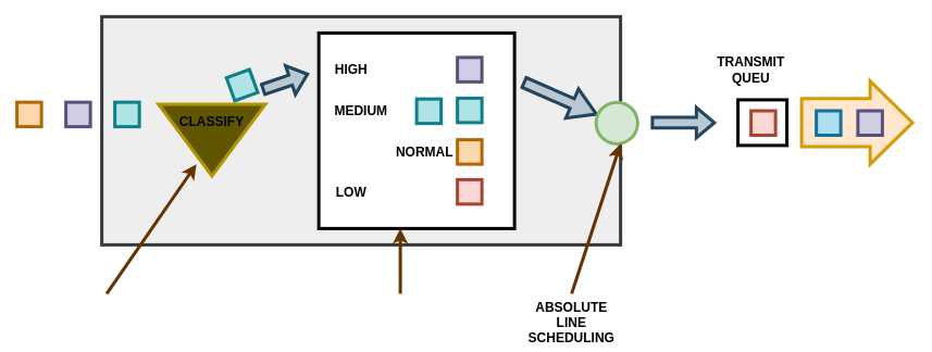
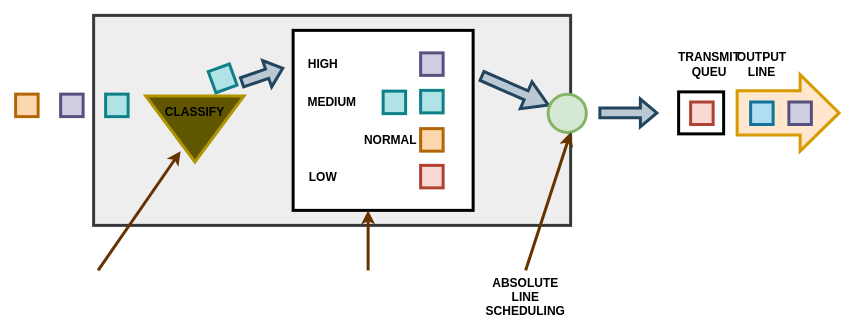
  <mxCell id="0" />
  <mxCell id="1" parent="0" />
  <mxCell id="2" value="" style="shape=flexArrow;endArrow=classic;html=1;rounded=0;exitX=-0.005;exitY=0.363;exitDx=0;exitDy=0;exitPerimeter=0;strokeWidth=4;width=56;endSize=16;endWidth=39;fillColor=#ffe6cc;strokeColor=#d79b00;" edge="1" parent="1"><mxGeometry width="50" height="50" relative="1" as="geometry"><mxPoint x="979.998" y="150.005" as="sourcePoint" /><mxPoint x="1120" y="150" as="targetPoint" /></mxGeometry></mxCell>
  <mxCell id="3" value="" style="rounded=0;whiteSpace=wrap;html=1;strokeWidth=4;" vertex="1" parent="1"><mxGeometry x="904" y="122" width="60" height="56" as="geometry" /></mxCell>
  <mxCell id="4" value="" style="rounded=0;whiteSpace=wrap;html=1;strokeWidth=4;fillColor=#eeeeee;strokeColor=#36393d;" vertex="1" parent="1"><mxGeometry x="124" y="20" width="636" height="280" as="geometry" /></mxCell>
  <mxCell id="5" value="" style="rounded=0;whiteSpace=wrap;html=1;strokeWidth=4;fillColor=#fad7ac;strokeColor=#b46504;" vertex="1" parent="1"><mxGeometry x="20" y="125" width="30" height="30" as="geometry" /></mxCell>
  <mxCell id="6" value="" style="triangle;whiteSpace=wrap;html=1;rotation=90;strokeWidth=4;fillColor=#615600;strokeColor=#B09500;fontColor=#000000;" vertex="1" parent="1"><mxGeometry x="215.02" y="105.95" width="88.02" height="131.01" as="geometry" /></mxCell>
  <mxCell id="7" value="CLASSIFY" style="text;html=1;strokeColor=none;fillColor=none;align=center;verticalAlign=middle;whiteSpace=wrap;rounded=0;strokeWidth=1;fontStyle=1;fontSize=16;" vertex="1" parent="1"><mxGeometry x="405" y="60" width="60" height="30" as="geometry" /></mxCell>
  <mxCell id="8" value="" style="rounded=0;whiteSpace=wrap;html=1;fontSize=12;strokeWidth=4;" vertex="1" parent="1"><mxGeometry x="390" y="40" width="240" height="240" as="geometry" /></mxCell>
  <mxCell id="9" value="" style="shape=flexArrow;endArrow=classic;html=1;rounded=0;exitX=-0.005;exitY=0.363;exitDx=0;exitDy=0;exitPerimeter=0;strokeWidth=4;fillColor=#bac8d3;strokeColor=#23445d;" edge="1" parent="1"><mxGeometry width="50" height="50" relative="1" as="geometry"><mxPoint x="320.028" y="109.945" as="sourcePoint" /><mxPoint x="378.04" y="90" as="targetPoint" /></mxGeometry></mxCell>
  <mxCell id="10" value="HIGH" style="text;html=1;strokeColor=none;fillColor=none;align=center;verticalAlign=middle;whiteSpace=wrap;rounded=0;strokeWidth=1;fontStyle=1;fontSize=16;" vertex="1" parent="1"><mxGeometry x="400" y="70" width="60" height="30" as="geometry" /></mxCell>
  <mxCell id="11" value="NORMAL" style="text;html=1;strokeColor=none;fillColor=none;align=center;verticalAlign=middle;whiteSpace=wrap;rounded=0;strokeWidth=1;fontStyle=1;fontSize=16;" vertex="1" parent="1"><mxGeometry x="490" y="171" width="60" height="30" as="geometry" /></mxCell>
  <mxCell id="12" value="MEDIUM" style="text;html=1;strokeColor=none;fillColor=none;align=center;verticalAlign=middle;whiteSpace=wrap;rounded=0;strokeWidth=1;fontStyle=1;fontSize=16;" vertex="1" parent="1"><mxGeometry x="412" y="120" width="60" height="30" as="geometry" /></mxCell>
  <mxCell id="13" value="LOW" style="text;html=1;strokeColor=none;fillColor=none;align=center;verticalAlign=middle;whiteSpace=wrap;rounded=0;strokeWidth=1;fontStyle=1;fontSize=16;" vertex="1" parent="1"><mxGeometry x="400" y="220" width="60" height="30" as="geometry" /></mxCell>
  <mxCell id="14" value="" style="rounded=0;whiteSpace=wrap;html=1;strokeWidth=4;fillColor=#d0cee2;strokeColor=#56517e;" vertex="1" parent="1"><mxGeometry x="80" y="125" width="30" height="30" as="geometry" /></mxCell>
  <mxCell id="15" value="" style="rounded=0;whiteSpace=wrap;html=1;strokeWidth=4;fillColor=#b0e3e6;strokeColor=#0e8088;" vertex="1" parent="1"><mxGeometry x="140" y="125" width="30" height="30" as="geometry" /></mxCell>
  <mxCell id="16" value="CLASSIFY" style="text;html=1;strokeColor=none;fillColor=none;align=center;verticalAlign=middle;whiteSpace=wrap;rounded=0;strokeWidth=1;fontStyle=1;fontSize=16;" vertex="1" parent="1"><mxGeometry x="229.03" y="134" width="60" height="30" as="geometry" /></mxCell>
  <mxCell id="17" value="" style="shape=flexArrow;endArrow=classic;html=1;rounded=0;exitX=-0.005;exitY=0.363;exitDx=0;exitDy=0;exitPerimeter=0;strokeWidth=4;endWidth=22;endSize=9.45;fillColor=#bac8d3;strokeColor=#23445d;" edge="1" parent="1" target="18"><mxGeometry width="50" height="50" relative="1" as="geometry"><mxPoint x="639.998" y="100.005" as="sourcePoint" /><mxPoint x="736.96" y="152.46" as="targetPoint" /></mxGeometry></mxCell>
  <mxCell id="18" value="" style="ellipse;whiteSpace=wrap;html=1;aspect=fixed;strokeWidth=4;fillColor=#d5e8d4;strokeColor=#82b366;" vertex="1" parent="1"><mxGeometry x="730" y="125" width="51" height="51" as="geometry" /></mxCell>
  <mxCell id="19" value="" style="shape=flexArrow;endArrow=classic;html=1;rounded=0;exitX=-0.005;exitY=0.363;exitDx=0;exitDy=0;exitPerimeter=0;strokeWidth=4;fillColor=#bac8d3;strokeColor=#23445d;" edge="1" parent="1"><mxGeometry width="50" height="50" relative="1" as="geometry"><mxPoint x="796.998" y="150.005" as="sourcePoint" /><mxPoint x="877" y="150.06" as="targetPoint" /></mxGeometry></mxCell>
  <mxCell id="20" value="" style="rounded=0;whiteSpace=wrap;html=1;strokeWidth=4;fillColor=#d0cee2;strokeColor=#56517e;" vertex="1" parent="1"><mxGeometry x="560" y="70" width="30" height="30" as="geometry" /></mxCell>
  <mxCell id="21" value="" style="rounded=0;whiteSpace=wrap;html=1;strokeWidth=4;fillColor=#b0e3e6;strokeColor=#0e8088;" vertex="1" parent="1"><mxGeometry x="560" y="120" width="30" height="30" as="geometry" /></mxCell>
  <mxCell id="22" value="" style="rounded=0;whiteSpace=wrap;html=1;strokeWidth=4;fillColor=#fad7ac;strokeColor=#b46504;" vertex="1" parent="1"><mxGeometry x="560" y="171" width="30" height="30" as="geometry" /></mxCell>
  <mxCell id="23" value="" style="rounded=0;whiteSpace=wrap;html=1;strokeWidth=4;fillColor=#fad9d5;strokeColor=#ae4132;" vertex="1" parent="1"><mxGeometry x="560" y="220" width="30" height="30" as="geometry" /></mxCell>
  <mxCell id="24" value="" style="rounded=0;whiteSpace=wrap;html=1;strokeWidth=4;fillColor=#b0e3e6;strokeColor=#0e8088;" vertex="1" parent="1"><mxGeometry x="510" y="121" width="30" height="30" as="geometry" /></mxCell>
  <mxCell id="25" value="" style="rounded=0;whiteSpace=wrap;html=1;strokeWidth=4;fillColor=#fad9d5;strokeColor=#ae4132;" vertex="1" parent="1"><mxGeometry x="920" y="135.5" width="30" height="30" as="geometry" /></mxCell>
  <mxCell id="26" value="" style="rounded=0;whiteSpace=wrap;html=1;strokeWidth=4;fillColor=#b1ddf0;strokeColor=#10739e;" vertex="1" parent="1"><mxGeometry x="1000" y="135.5" width="30" height="30" as="geometry" /></mxCell>
  <mxCell id="27" value="" style="rounded=0;whiteSpace=wrap;html=1;strokeWidth=4;fillColor=#d0cee2;strokeColor=#56517e;" vertex="1" parent="1"><mxGeometry x="1051" y="135.5" width="30" height="30" as="geometry" /></mxCell>
  <mxCell id="28" value="" style="rounded=0;whiteSpace=wrap;html=1;strokeWidth=4;fillColor=#b0e3e6;strokeColor=#0e8088;rotation=-20;" vertex="1" parent="1"><mxGeometry x="281.03" y="89" width="30" height="30" as="geometry" /></mxCell>
  <mxCell id="29" value="" style="endArrow=classic;html=1;rounded=0;strokeWidth=4;strokeColor=#663300;" edge="1" parent="1"><mxGeometry width="50" height="50" relative="1" as="geometry"><mxPoint x="130" y="360" as="sourcePoint" /><mxPoint x="240" y="201" as="targetPoint" /></mxGeometry></mxCell>
  <mxCell id="30" value="" style="endArrow=classic;html=1;rounded=0;strokeWidth=4;strokeColor=#663300;" edge="1" parent="1"><mxGeometry width="50" height="50" relative="1" as="geometry"><mxPoint x="490" y="360" as="sourcePoint" /><mxPoint x="490" y="280" as="targetPoint" /></mxGeometry></mxCell>
  <mxCell id="31" value="" style="endArrow=classic;html=1;rounded=0;strokeWidth=4;strokeColor=#663300;" edge="1" parent="1"><mxGeometry width="50" height="50" relative="1" as="geometry"><mxPoint x="700" y="360" as="sourcePoint" /><mxPoint x="760" y="176" as="targetPoint" /></mxGeometry></mxCell>
  <mxCell id="32" value="ABSOLUTE LINE SCHEDULING" style="text;html=1;strokeColor=none;fillColor=none;align=center;verticalAlign=middle;whiteSpace=wrap;rounded=0;strokeWidth=1;fontStyle=1;fontSize=16;" vertex="1" parent="1"><mxGeometry x="670" y="380" width="60" height="30" as="geometry" /></mxCell>
- <mxCell id="33" value="TRANSMIT QUEU" style="text;html=1;strokeColor=none;fillColor=none;align=center;verticalAlign=middle;whiteSpace=wrap;rounded=0;strokeWidth=1;fontStyle=1;fontSize=16;" vertex="1" parent="1"><mxGeometry x="890" y="70" width="60" height="30" as="geometry" /></mxCell>
+ <mxCell id="33" value="TRANSMIT QUEU" style="text;html=1;strokeColor=none;fillColor=none;align=center;verticalAlign=middle;whiteSpace=wrap;rounded=0;strokeWidth=1;fontStyle=1;fontSize=16;" vertex="1" parent="1"><mxGeometry x="915" y="70" width="60" height="30" as="geometry" /></mxCell>
+ <mxCell id="34" value="OUTPUT LINE" style="text;html=1;strokeColor=none;fillColor=none;align=center;verticalAlign=middle;whiteSpace=wrap;rounded=0;strokeWidth=1;fontStyle=1;fontSize=16;" vertex="1" parent="1"><mxGeometry x="985" y="70" width="60" height="30" as="geometry" /></mxCell>
